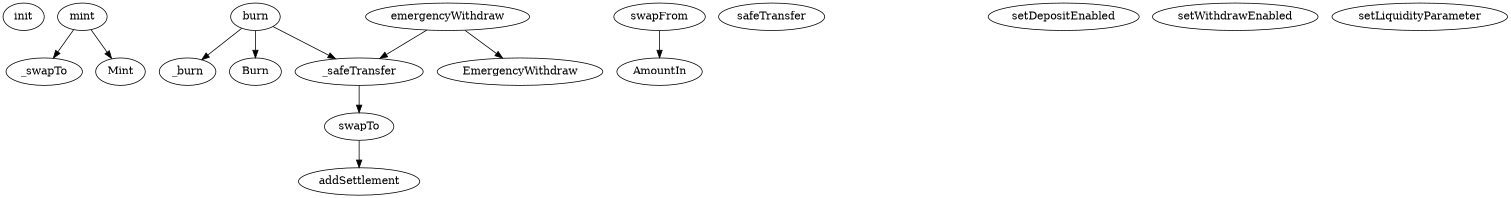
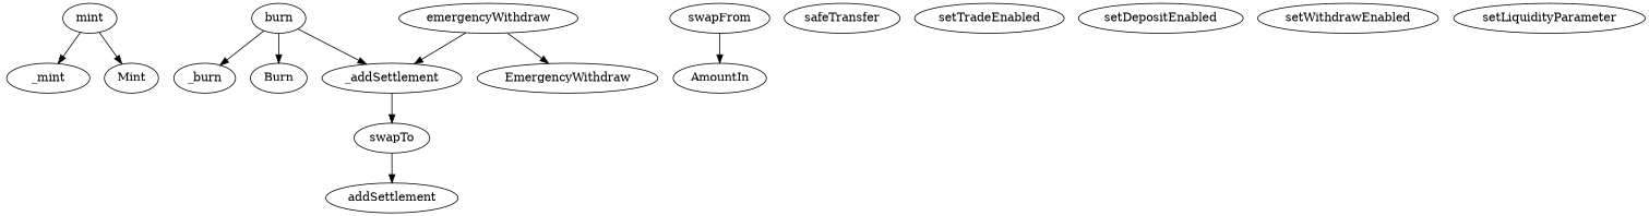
  strict digraph {
-   init
    mint
-   _mint [label=_swapTo]
+   _mint
    Mint
    burn
-   _safeTransfer
+   _safeTransfer [label=_addSettlement]
    _burn
    Burn
    swapTo
    addSettlement
    swapFrom
    AmountIn
    n13 [label=safeTransfer]
+   setTradeEnabled
    setDepositEnabled
    setWithdrawEnabled
    setLiquidityParameter
    emergencyWithdraw
    EmergencyWithdraw
    mint -> _mint
    mint -> Mint
    burn -> _safeTransfer
    burn -> _burn
    burn -> Burn
    _safeTransfer -> swapTo
    swapTo -> addSettlement
    swapFrom -> AmountIn
    emergencyWithdraw -> _safeTransfer
    emergencyWithdraw -> EmergencyWithdraw
  }
